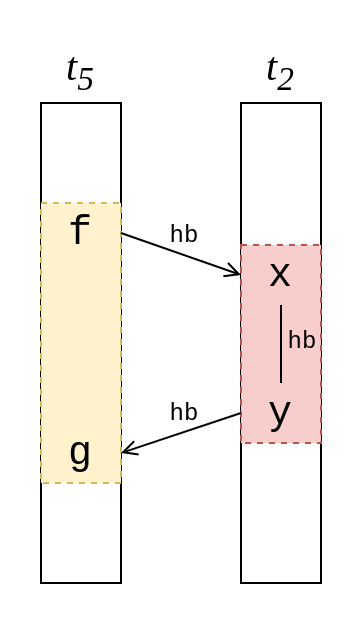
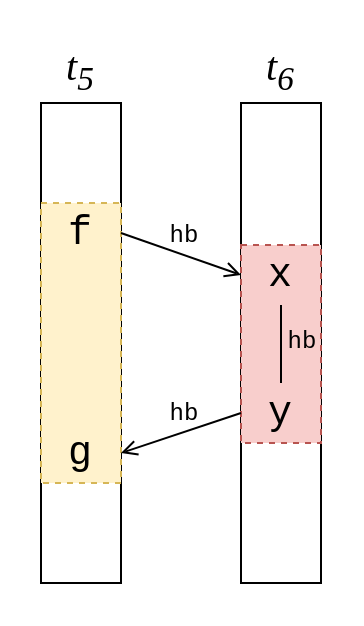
  <mxCell id="0" />
  <mxCell id="1" parent="0" />
  <mxCell id="2" value="" style="rounded=0;whiteSpace=wrap;html=1;" parent="1" vertex="1"><mxGeometry x="20" y="51" width="40" height="240" as="geometry" /></mxCell>
  <mxCell id="3" value="t&lt;span style=&quot;font-size: 20px&quot;&gt;&lt;sub&gt;5&lt;/sub&gt;&lt;/span&gt;" style="text;html=1;strokeColor=none;fillColor=none;align=center;verticalAlign=middle;whiteSpace=wrap;rounded=0;dashed=1;fontSize=20;fontFamily=Times New Roman;fontStyle=2" parent="1" vertex="1"><mxGeometry x="20" y="20" width="40" height="30" as="geometry" /></mxCell>
  <mxCell id="4" value="" style="rounded=0;whiteSpace=wrap;html=1;fontFamily=Times New Roman;fontSize=20;fillColor=#fff2cc;strokeColor=#d6b656;dashed=1;" parent="1" vertex="1"><mxGeometry x="20" y="101" width="40" height="140" as="geometry" /></mxCell>
  <mxCell id="5" style="rounded=0;orthogonalLoop=1;jettySize=auto;html=1;exitX=1;exitY=0.5;exitDx=0;exitDy=0;entryX=0;entryY=0.5;entryDx=0;entryDy=0;fontFamily=Courier New;fontSize=20;endArrow=open;endFill=0;" parent="1" source="6" target="12" edge="1"><mxGeometry relative="1" as="geometry" /></mxCell>
  <mxCell id="6" value="f" style="text;html=1;strokeColor=none;fillColor=none;align=center;verticalAlign=middle;whiteSpace=wrap;rounded=0;dashed=1;fontSize=20;fontFamily=Courier New;fontStyle=0" parent="1" vertex="1"><mxGeometry x="20" y="101" width="40" height="30" as="geometry" /></mxCell>
  <mxCell id="7" value="g" style="text;html=1;strokeColor=none;fillColor=none;align=center;verticalAlign=middle;whiteSpace=wrap;rounded=0;dashed=1;fontSize=20;fontFamily=Courier New;fontStyle=0" parent="1" vertex="1"><mxGeometry x="20" y="211" width="40" height="30" as="geometry" /></mxCell>
  <mxCell id="8" value="" style="rounded=0;whiteSpace=wrap;html=1;" parent="1" vertex="1"><mxGeometry x="120" y="51" width="40" height="240" as="geometry" /></mxCell>
- <mxCell id="9" value="&lt;span style=&quot;font-size: 20px&quot;&gt;t&lt;sub&gt;2&lt;/sub&gt;&lt;/span&gt;" style="text;html=1;strokeColor=none;fillColor=none;align=center;verticalAlign=middle;whiteSpace=wrap;rounded=0;dashed=1;fontSize=20;fontFamily=Times New Roman;fontStyle=2" parent="1" vertex="1"><mxGeometry x="120" y="20" width="40" height="30" as="geometry" /></mxCell>
+ <mxCell id="9" value="&lt;span style=&quot;font-size: 20px&quot;&gt;t&lt;sub&gt;6&lt;/sub&gt;&lt;/span&gt;" style="text;html=1;strokeColor=none;fillColor=none;align=center;verticalAlign=middle;whiteSpace=wrap;rounded=0;dashed=1;fontSize=20;fontFamily=Times New Roman;fontStyle=2" parent="1" vertex="1"><mxGeometry x="120" y="20" width="40" height="30" as="geometry" /></mxCell>
  <mxCell id="10" value="" style="rounded=0;whiteSpace=wrap;html=1;fontFamily=Times New Roman;fontSize=20;fillColor=#f8cecc;strokeColor=#b85450;dashed=1;" parent="1" vertex="1"><mxGeometry x="120" y="122" width="40" height="99" as="geometry" /></mxCell>
  <mxCell id="11" style="edgeStyle=orthogonalEdgeStyle;rounded=0;orthogonalLoop=1;jettySize=auto;html=1;exitX=0.5;exitY=1;exitDx=0;exitDy=0;entryX=0.5;entryY=0;entryDx=0;entryDy=0;endArrow=none;endFill=0;" parent="1" source="12" target="14" edge="1"><mxGeometry relative="1" as="geometry" /></mxCell>
  <mxCell id="12" value="x" style="text;html=1;strokeColor=none;fillColor=none;align=center;verticalAlign=middle;whiteSpace=wrap;rounded=0;dashed=1;fontSize=20;fontFamily=Courier New;fontStyle=0" parent="1" vertex="1"><mxGeometry x="120" y="122" width="40" height="30" as="geometry" /></mxCell>
  <mxCell id="13" style="edgeStyle=none;rounded=0;orthogonalLoop=1;jettySize=auto;html=1;exitX=0;exitY=0.5;exitDx=0;exitDy=0;entryX=1;entryY=0.5;entryDx=0;entryDy=0;fontFamily=Courier New;fontSize=12;endArrow=open;endFill=0;" parent="1" source="14" target="7" edge="1"><mxGeometry relative="1" as="geometry" /></mxCell>
  <mxCell id="14" value="y" style="text;html=1;strokeColor=none;fillColor=none;align=center;verticalAlign=middle;whiteSpace=wrap;rounded=0;dashed=1;fontSize=20;fontFamily=Courier New;fontStyle=0" parent="1" vertex="1"><mxGeometry x="120" y="191" width="40" height="30" as="geometry" /></mxCell>
  <mxCell id="15" value="hb" style="text;html=1;strokeColor=none;fillColor=none;align=center;verticalAlign=middle;whiteSpace=wrap;rounded=0;dashed=1;fontFamily=Courier New;fontSize=12;rotation=0;" parent="1" vertex="1"><mxGeometry x="72" y="108" width="40" height="20" as="geometry" /></mxCell>
  <mxCell id="16" value="hb" style="text;html=1;strokeColor=none;fillColor=none;align=center;verticalAlign=middle;whiteSpace=wrap;rounded=0;dashed=1;fontFamily=Courier New;fontSize=12;rotation=0;" parent="1" vertex="1"><mxGeometry x="72" y="197" width="40" height="20" as="geometry" /></mxCell>
  <mxCell id="17" value="hb" style="text;html=1;strokeColor=none;fillColor=none;align=center;verticalAlign=middle;whiteSpace=wrap;rounded=0;dashed=1;fontFamily=Courier New;fontSize=12;rotation=0;" parent="1" vertex="1"><mxGeometry x="146" y="161" width="10" height="20" as="geometry" /></mxCell>
